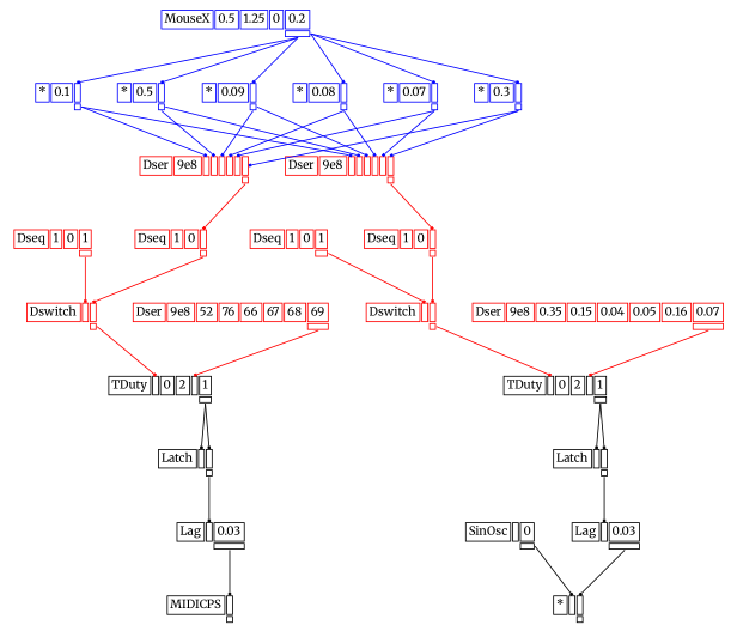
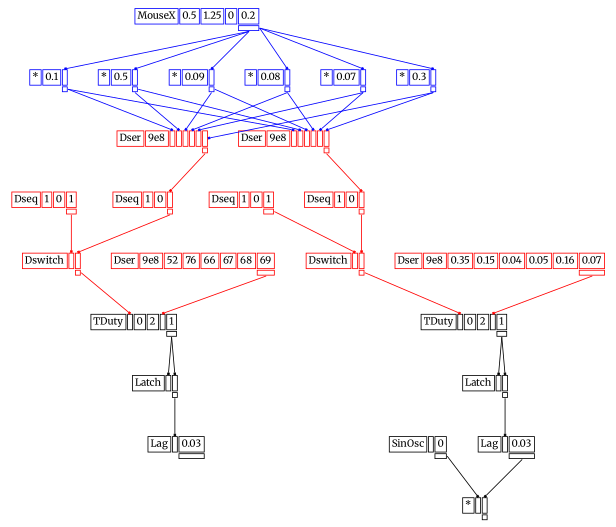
  digraph {
    fontname=Merriweather
    splines=false
    node [color=red fontname=Merriweather fontsize=12 shape=plaintext]
    edge [arrowhead=box arrowsize=0.25 color=blue fontname=Merriweather headport=i_1 tailport=o_0]
    n1 [label=<<TABLE BORDER="0" CELLBORDER="1"><TR><TD>Dseq</TD><TD>1</TD><TD>0</TD><TD>1</TD></TR><TR><TD BORDER="0"></TD><TD BORDER="0"></TD><TD BORDER="0"></TD><TD PORT="o_0"></TD></TR></TABLE>>]
    n2 [label=<<TABLE BORDER="0" CELLBORDER="1"><TR><TD>Dswitch</TD><TD PORT="i_0"></TD><TD PORT="i_1"></TD></TR><TR><TD BORDER="0"></TD><TD BORDER="0"></TD><TD PORT="o_0"></TD></TR></TABLE>>]
    n3 [color=black label=<<TABLE BORDER="0" CELLBORDER="1"><TR><TD>TDuty</TD><TD PORT="i_0"></TD><TD>0</TD><TD>2</TD><TD PORT="i_3"></TD><TD>1</TD></TR><TR><TD BORDER="0"></TD><TD BORDER="0"></TD><TD BORDER="0"></TD><TD BORDER="0"></TD><TD BORDER="0"></TD><TD PORT="o_0"></TD></TR></TABLE>>]
    n4 [color=blue label=<<TABLE BORDER="0" CELLBORDER="1"><TR><TD>MouseX</TD><TD>0.5</TD><TD>1.25</TD><TD>0</TD><TD>0.2</TD></TR><TR><TD BORDER="0"></TD><TD BORDER="0"></TD><TD BORDER="0"></TD><TD BORDER="0"></TD><TD PORT="o_0"></TD></TR></TABLE>>]
    n5 [color=blue label=<<TABLE BORDER="0" CELLBORDER="1"><TR><TD>*</TD><TD>0.1</TD><TD PORT="i_1"></TD></TR><TR><TD BORDER="0"></TD><TD BORDER="0"></TD><TD PORT="o_0"></TD></TR></TABLE>>]
    n6 [color=blue label=<<TABLE BORDER="0" CELLBORDER="1"><TR><TD>*</TD><TD>0.5</TD><TD PORT="i_1"></TD></TR><TR><TD BORDER="0"></TD><TD BORDER="0"></TD><TD PORT="o_0"></TD></TR></TABLE>>]
    n7 [color=blue label=<<TABLE BORDER="0" CELLBORDER="1"><TR><TD>*</TD><TD>0.09</TD><TD PORT="i_1"></TD></TR><TR><TD BORDER="0"></TD><TD BORDER="0"></TD><TD PORT="o_0"></TD></TR></TABLE>>]
    n8 [color=blue label=<<TABLE BORDER="0" CELLBORDER="1"><TR><TD>*</TD><TD>0.08</TD><TD PORT="i_1"></TD></TR><TR><TD BORDER="0"></TD><TD BORDER="0"></TD><TD PORT="o_0"></TD></TR></TABLE>>]
    n9 [color=blue label=<<TABLE BORDER="0" CELLBORDER="1"><TR><TD>*</TD><TD>0.07</TD><TD PORT="i_1"></TD></TR><TR><TD BORDER="0"></TD><TD BORDER="0"></TD><TD PORT="o_0"></TD></TR></TABLE>>]
    n10 [color=blue label=<<TABLE BORDER="0" CELLBORDER="1"><TR><TD>*</TD><TD>0.3</TD><TD PORT="i_1"></TD></TR><TR><TD BORDER="0"></TD><TD BORDER="0"></TD><TD PORT="o_0"></TD></TR></TABLE>>]
    n11 [label=<<TABLE BORDER="0" CELLBORDER="1"><TR><TD>Dser</TD><TD>9e8</TD><TD PORT="i_1"></TD><TD PORT="i_2"></TD><TD PORT="i_3"></TD><TD PORT="i_4"></TD><TD PORT="i_5"></TD><TD PORT="i_6"></TD></TR><TR><TD BORDER="0"></TD><TD BORDER="0"></TD><TD BORDER="0"></TD><TD BORDER="0"></TD><TD BORDER="0"></TD><TD BORDER="0"></TD><TD BORDER="0"></TD><TD PORT="o_0"></TD></TR></TABLE>>]
    n12 [label=<<TABLE BORDER="0" CELLBORDER="1"><TR><TD>Dser</TD><TD>9e8</TD><TD PORT="i_1"></TD><TD PORT="i_2"></TD><TD PORT="i_3"></TD><TD PORT="i_4"></TD><TD PORT="i_5"></TD><TD PORT="i_6"></TD></TR><TR><TD BORDER="0"></TD><TD BORDER="0"></TD><TD BORDER="0"></TD><TD BORDER="0"></TD><TD BORDER="0"></TD><TD BORDER="0"></TD><TD BORDER="0"></TD><TD PORT="o_0"></TD></TR></TABLE>>]
    n13 [label=<<TABLE BORDER="0" CELLBORDER="1"><TR><TD>Dseq</TD><TD>1</TD><TD>0</TD><TD PORT="i_2"></TD></TR><TR><TD BORDER="0"></TD><TD BORDER="0"></TD><TD BORDER="0"></TD><TD PORT="o_0"></TD></TR></TABLE>>]
    n14 [label=<<TABLE BORDER="0" CELLBORDER="1"><TR><TD>Dseq</TD><TD>1</TD><TD>0</TD><TD PORT="i_2"></TD></TR><TR><TD BORDER="0"></TD><TD BORDER="0"></TD><TD BORDER="0"></TD><TD PORT="o_0"></TD></TR></TABLE>>]
    n15 [color=black label=<<TABLE BORDER="0" CELLBORDER="1"><TR><TD>Latch</TD><TD PORT="i_0"></TD><TD PORT="i_1"></TD></TR><TR><TD BORDER="0"></TD><TD BORDER="0"></TD><TD PORT="o_0"></TD></TR></TABLE>>]
    n16 [label=<<TABLE BORDER="0" CELLBORDER="1"><TR><TD>Dser</TD><TD>9e8</TD><TD>52</TD><TD>76</TD><TD>66</TD><TD>67</TD><TD>68</TD><TD>69</TD></TR><TR><TD BORDER="0"></TD><TD BORDER="0"></TD><TD BORDER="0"></TD><TD BORDER="0"></TD><TD BORDER="0"></TD><TD BORDER="0"></TD><TD BORDER="0"></TD><TD PORT="o_0"></TD></TR></TABLE>>]
    n17 [color=black label=<<TABLE BORDER="0" CELLBORDER="1"><TR><TD>Lag</TD><TD PORT="i_0"></TD><TD>0.03</TD></TR><TR><TD BORDER="0"></TD><TD BORDER="0"></TD><TD PORT="o_0"></TD></TR></TABLE>>]
-   n18 [color=black label=<<TABLE BORDER="0" CELLBORDER="1"><TR><TD>MIDICPS</TD><TD PORT="i_0"></TD></TR><TR><TD BORDER="0"></TD><TD PORT="o_0"></TD></TR></TABLE>>]
    n19 [color=black label=<<TABLE BORDER="0" CELLBORDER="1"><TR><TD>SinOsc</TD><TD PORT="i_0"></TD><TD>0</TD></TR><TR><TD BORDER="0"></TD><TD BORDER="0"></TD><TD PORT="o_0"></TD></TR></TABLE>>]
    n20 [color=black label=<<TABLE BORDER="0" CELLBORDER="1"><TR><TD>*</TD><TD PORT="i_0"></TD><TD PORT="i_1"></TD></TR><TR><TD BORDER="0"></TD><TD BORDER="0"></TD><TD PORT="o_0"></TD></TR></TABLE>>]
    n21 [label=<<TABLE BORDER="0" CELLBORDER="1"><TR><TD>Dseq</TD><TD>1</TD><TD>0</TD><TD>1</TD></TR><TR><TD BORDER="0"></TD><TD BORDER="0"></TD><TD BORDER="0"></TD><TD PORT="o_0"></TD></TR></TABLE>>]
    n22 [label=<<TABLE BORDER="0" CELLBORDER="1"><TR><TD>Dswitch</TD><TD PORT="i_0"></TD><TD PORT="i_1"></TD></TR><TR><TD BORDER="0"></TD><TD BORDER="0"></TD><TD PORT="o_0"></TD></TR></TABLE>>]
    n23 [color=black label=<<TABLE BORDER="0" CELLBORDER="1"><TR><TD>TDuty</TD><TD PORT="i_0"></TD><TD>0</TD><TD>2</TD><TD PORT="i_3"></TD><TD>1</TD></TR><TR><TD BORDER="0"></TD><TD BORDER="0"></TD><TD BORDER="0"></TD><TD BORDER="0"></TD><TD BORDER="0"></TD><TD PORT="o_0"></TD></TR></TABLE>>]
    n24 [color=black label=<<TABLE BORDER="0" CELLBORDER="1"><TR><TD>Latch</TD><TD PORT="i_0"></TD><TD PORT="i_1"></TD></TR><TR><TD BORDER="0"></TD><TD BORDER="0"></TD><TD PORT="o_0"></TD></TR></TABLE>>]
    n25 [label=<<TABLE BORDER="0" CELLBORDER="1"><TR><TD>Dser</TD><TD>9e8</TD><TD>0.35</TD><TD>0.15</TD><TD>0.04</TD><TD>0.05</TD><TD>0.16</TD><TD>0.07</TD></TR><TR><TD BORDER="0"></TD><TD BORDER="0"></TD><TD BORDER="0"></TD><TD BORDER="0"></TD><TD BORDER="0"></TD><TD BORDER="0"></TD><TD BORDER="0"></TD><TD PORT="o_0"></TD></TR></TABLE>>]
    n26 [color=black label=<<TABLE BORDER="0" CELLBORDER="1"><TR><TD>Lag</TD><TD PORT="i_0"></TD><TD>0.03</TD></TR><TR><TD BORDER="0"></TD><TD BORDER="0"></TD><TD PORT="o_0"></TD></TR></TABLE>>]
    n1 -> n2 [color=red headport=i_0]
    n2 -> n3 [color=red headport=i_0]
    n3 -> n15 [color=black headport=i_0]
    n3 -> n15 [color=black]
    n4 -> n5
    n4 -> n6
    n4 -> n7
    n4 -> n8
    n4 -> n9
    n4 -> n10
    n5 -> n11
    n5 -> n12
    n6 -> n11 [headport=i_2]
    n6 -> n12 [headport=i_2]
    n7 -> n11 [headport=i_3]
    n7 -> n12 [headport=i_3]
    n8 -> n11 [headport=i_4]
    n8 -> n12 [headport=i_4]
    n9 -> n11 [headport=i_5]
    n9 -> n12 [headport=i_5]
    n10 -> n11 [headport=i_6]
    n10 -> n12 [headport=i_6]
    n11 -> n13 [color=red headport=i_2]
    n12 -> n14 [color=red headport=i_2]
    n13 -> n2 [color=red]
    n14 -> n22 [color=red]
    n15 -> n17 [color=black headport=i_0]
    n16 -> n3 [color=red headport=i_3]
-   n17 -> n18 [color=black headport=i_0]
    n19 -> n20 [color=black headport=i_0]
    n21 -> n22 [color=red headport=i_0]
    n22 -> n23 [color=red headport=i_0]
    n23 -> n24 [color=black headport=i_0]
    n23 -> n24 [color=black]
    n24 -> n26 [color=black headport=i_0]
    n25 -> n23 [color=red headport=i_3]
    n26 -> n20 [color=black]
  }
